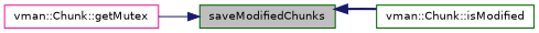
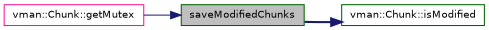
  digraph {
    rankdir=LR
    node [color=darkgreen fontname=Helvetica fontsize=10 shape=record]
    edge [color=midnightblue fontname=Helvetica fontsize=10 labelfontname=Helvetica labelfontsize=10]
    n1 [fillcolor=grey75 fontcolor=black height=0.2 label=saveModifiedChunks style=filled width=0.4]
    n2 [height=0.2 label="vman::Chunk::isModified" width=0.4]
    n3 [color=deeppink height=0.2 label="vman::Chunk::getMutex" width=0.4]
-   n2 -> n1 [style=bold]
+   n1 -> n2 [style=bold]
    n3 -> n1 [style=solid]
  }
